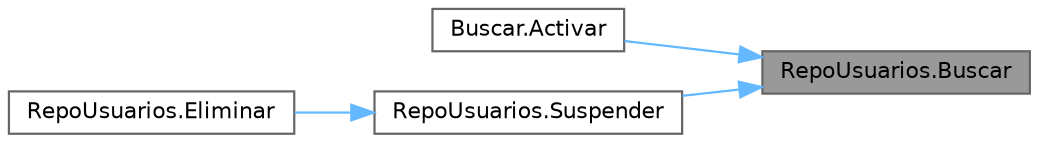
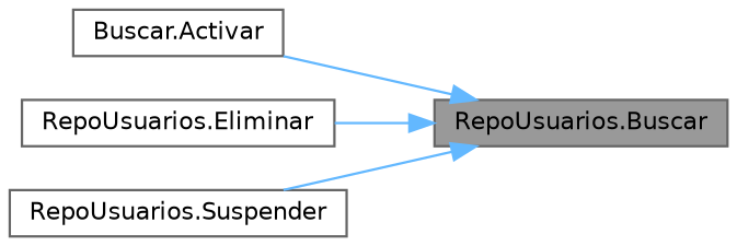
  digraph {
    rankdir=RL
    node [color=grey40 fillcolor=white fontname=Helvetica fontsize=10 shape=box style=filled]
    edge [color=steelblue1 dir=back fontname=Helvetica fontsize=10 labelfontname=Helvetica labelfontsize=10 style=solid]
    n1 [color=gray40 fillcolor=grey60 fontcolor=black height=0.2 label="RepoUsuarios.Buscar" width=0.4]
    n2 [height=0.2 label="Buscar.Activar" width=0.4]
    n3 [height=0.2 label="RepoUsuarios.Eliminar" width=0.4]
    n4 [height=0.2 label="RepoUsuarios.Suspender" width=0.4]
    n1 -> n2
-   n4 -> n3
+   n1 -> n3
    n1 -> n4
  }
